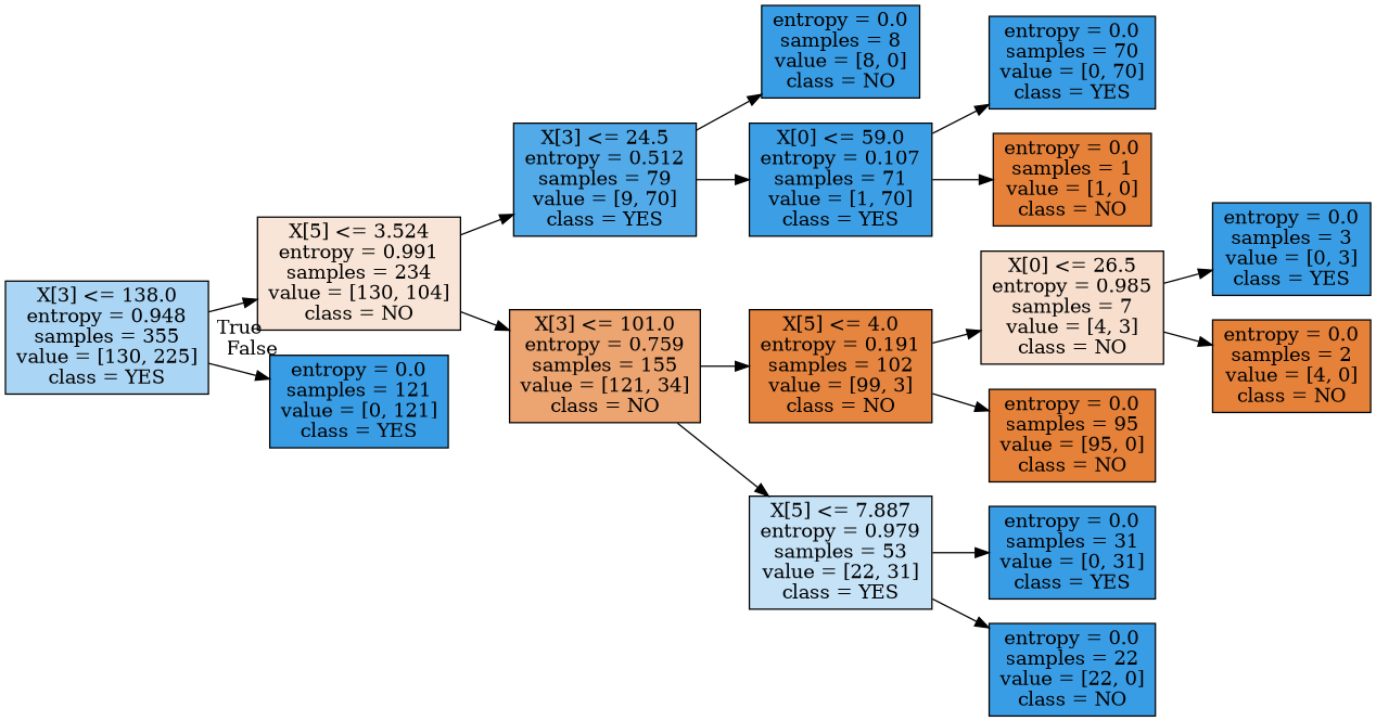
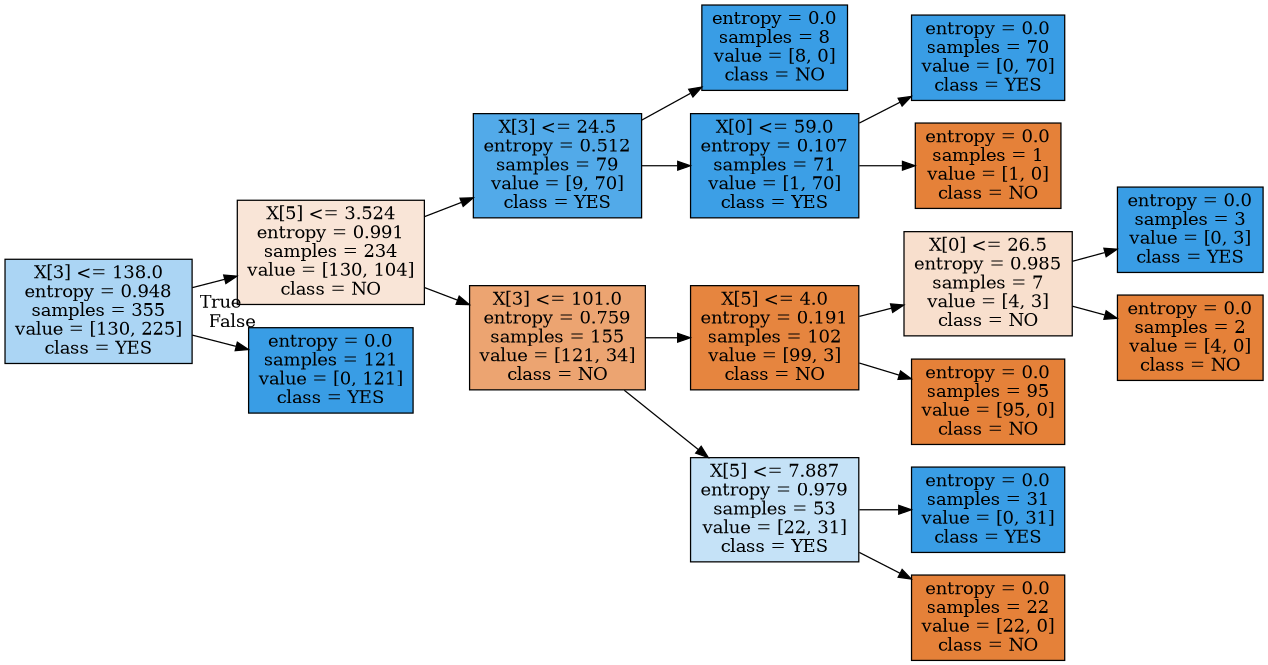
  digraph {
    rankdir=LR
    node [color=black fillcolor="#399de5ff" shape=box style=filled]
    n1 [fillcolor="#399de56c" label="X[3] <= 138.0\nentropy = 0.948\nsamples = 355\nvalue = [130, 225]\nclass = YES"]
    n2 [fillcolor="#e5813933" label="X[5] <= 3.524\nentropy = 0.991\nsamples = 234\nvalue = [130, 104]\nclass = NO"]
    n3 [label="entropy = 0.0\nsamples = 121\nvalue = [0, 121]\nclass = YES"]
    n4 [fillcolor="#399de5de" label="X[3] <= 24.5\nentropy = 0.512\nsamples = 79\nvalue = [9, 70]\nclass = YES"]
    n5 [fillcolor="#e58139b7" label="X[3] <= 101.0\nentropy = 0.759\nsamples = 155\nvalue = [121, 34]\nclass = NO"]
    n6 [label="entropy = 0.0\nsamples = 8\nvalue = [8, 0]\nclass = NO"]
    n7 [fillcolor="#399de5fb" label="X[0] <= 59.0\nentropy = 0.107\nsamples = 71\nvalue = [1, 70]\nclass = YES"]
    n8 [fillcolor="#e58139f7" label="X[5] <= 4.0\nentropy = 0.191\nsamples = 102\nvalue = [99, 3]\nclass = NO"]
    n9 [fillcolor="#399de54a" label="X[5] <= 7.887\nentropy = 0.979\nsamples = 53\nvalue = [22, 31]\nclass = YES"]
    n10 [label="entropy = 0.0\nsamples = 70\nvalue = [0, 70]\nclass = YES"]
    n11 [fillcolor="#e58139ff" label="entropy = 0.0\nsamples = 1\nvalue = [1, 0]\nclass = NO"]
    n12 [fillcolor="#e5813940" label="X[0] <= 26.5\nentropy = 0.985\nsamples = 7\nvalue = [4, 3]\nclass = NO"]
    n13 [fillcolor="#e58139ff" label="entropy = 0.0\nsamples = 95\nvalue = [95, 0]\nclass = NO"]
    n14 [label="entropy = 0.0\nsamples = 31\nvalue = [0, 31]\nclass = YES"]
-   n15 [label="entropy = 0.0\nsamples = 22\nvalue = [22, 0]\nclass = NO"]
+   n15 [fillcolor="#e58139ff" label="entropy = 0.0\nsamples = 22\nvalue = [22, 0]\nclass = NO"]
    n16 [label="entropy = 0.0\nsamples = 3\nvalue = [0, 3]\nclass = YES"]
    n17 [fillcolor="#e58139ff" label="entropy = 0.0\nsamples = 2\nvalue = [4, 0]\nclass = NO"]
    n1 -> n2 [headlabel=True labelangle=45 labeldistance=2.5]
    n1 -> n3 [headlabel=False labelangle=-45 labeldistance=2.5]
    n2 -> n4
    n2 -> n5
    n4 -> n6
    n4 -> n7
    n5 -> n8
    n5 -> n9
    n7 -> n10
    n7 -> n11
    n8 -> n12
    n8 -> n13
    n9 -> n14
    n9 -> n15
    n12 -> n16
    n12 -> n17
  }
